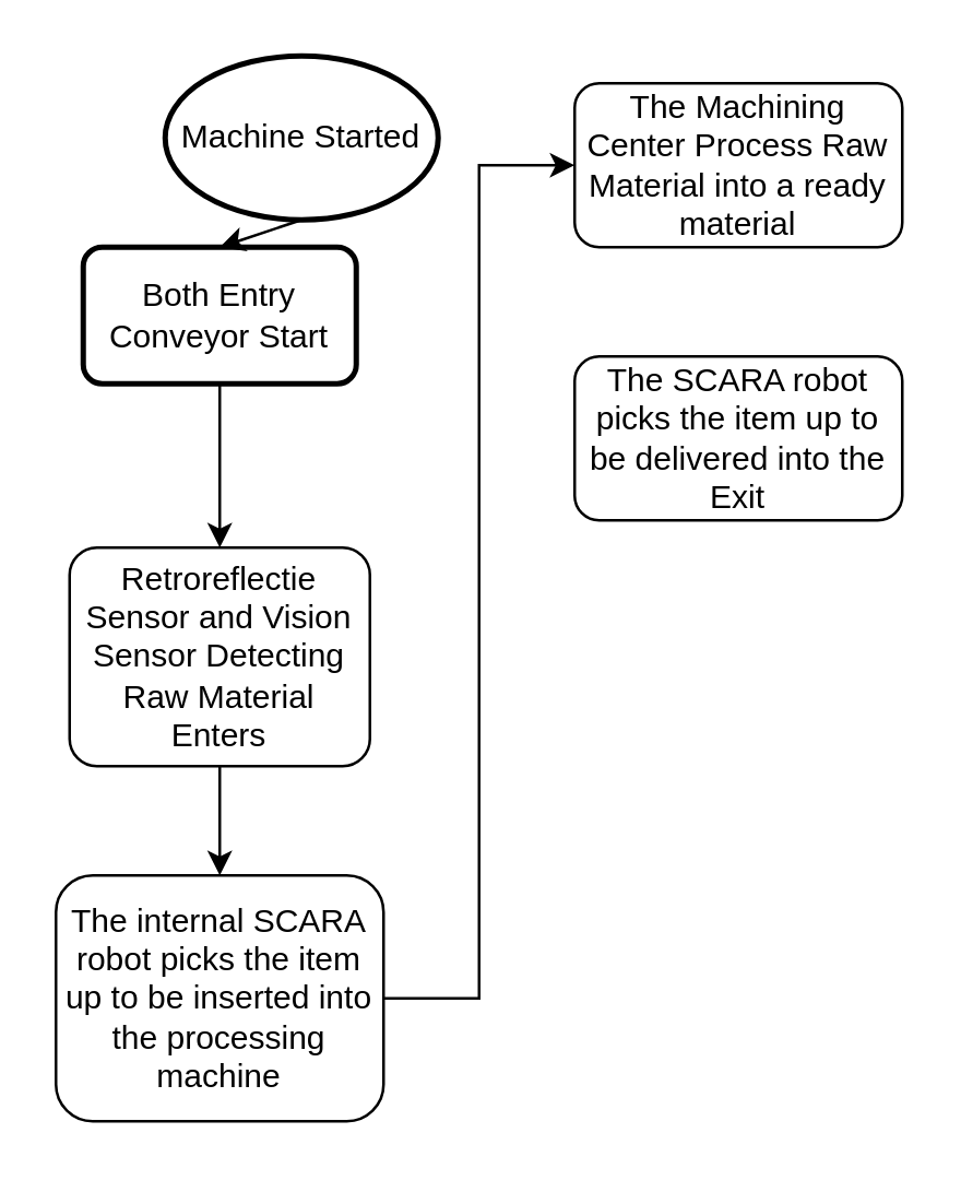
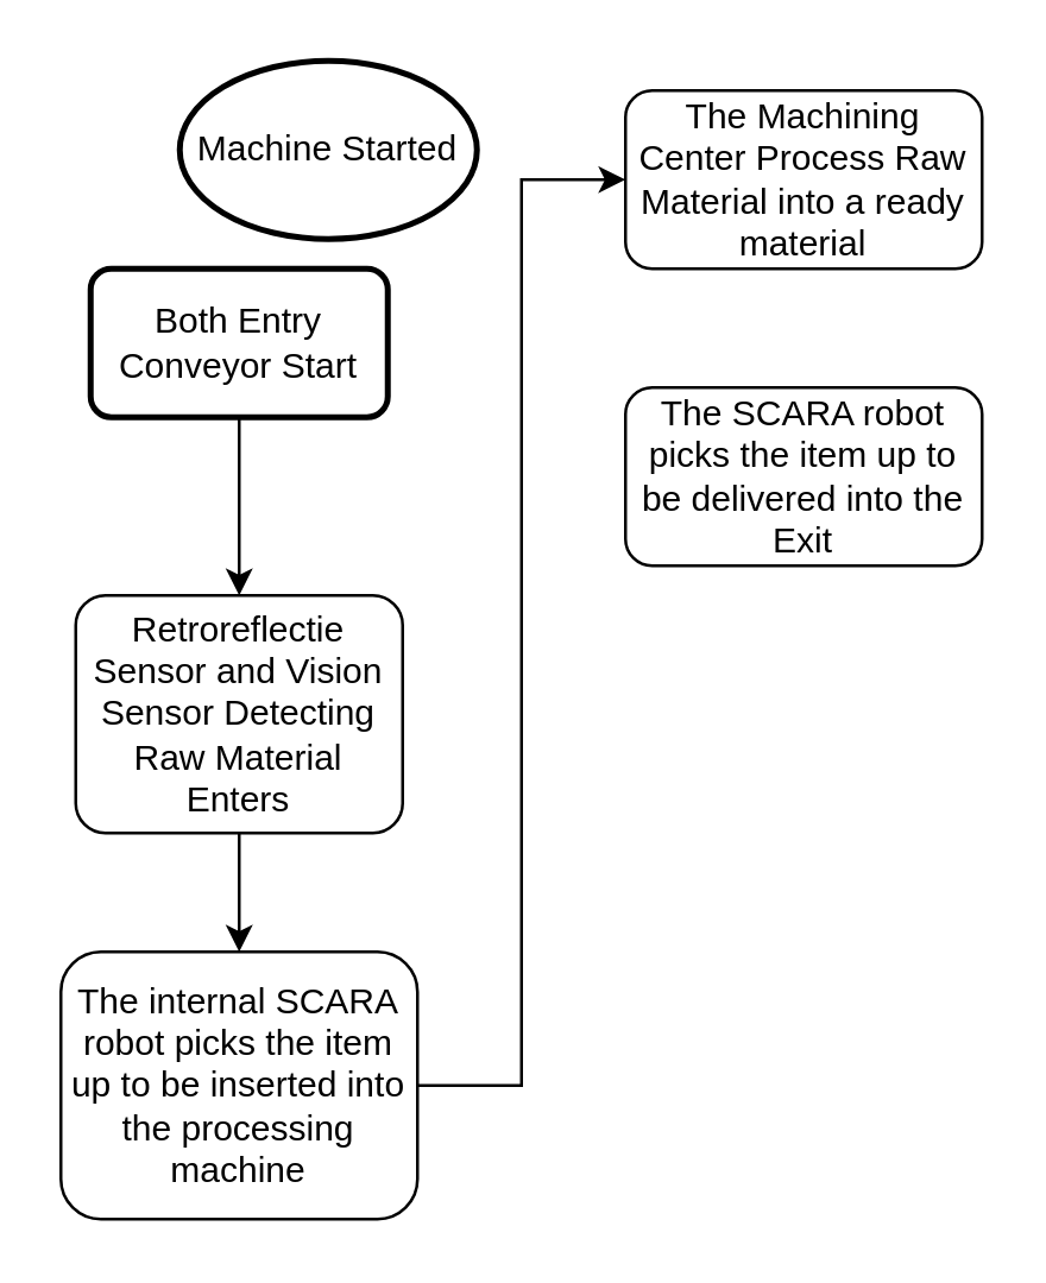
  <mxCell id="0" />
  <mxCell id="1" parent="0" />
  <mxCell id="2" style="edgeStyle=orthogonalEdgeStyle;rounded=0;orthogonalLoop=1;jettySize=auto;html=1;exitX=0.5;exitY=1;exitDx=0;exitDy=0;entryX=0.5;entryY=0;entryDx=0;entryDy=0;" parent="1" source="3" edge="1"><mxGeometry relative="1" as="geometry"><mxPoint x="80" y="200" as="targetPoint" /></mxGeometry></mxCell>
  <mxCell id="3" value="Both Entry Conveyor Start" style="rounded=1;whiteSpace=wrap;html=1;absoluteArcSize=1;arcSize=14;strokeWidth=2;" parent="1" vertex="1"><mxGeometry x="30" y="90" width="100" height="50" as="geometry" /></mxCell>
- <mxCell id="4" value="" style="endArrow=classic;html=1;rounded=0;exitX=0.5;exitY=1;exitDx=0;exitDy=0;entryX=0.5;entryY=0;entryDx=0;entryDy=0;exitPerimeter=0;" parent="1" source="5" target="3" edge="1"><mxGeometry width="50" height="50" relative="1" as="geometry"><mxPoint x="80" y="100" as="sourcePoint" /><mxPoint x="330" y="210" as="targetPoint" /></mxGeometry></mxCell>
  <mxCell id="5" value="Machine Started" style="strokeWidth=2;html=1;shape=mxgraph.flowchart.start_1;whiteSpace=wrap;" parent="1" vertex="1"><mxGeometry x="60" y="20" width="100" height="60" as="geometry" /></mxCell>
  <mxCell id="6" style="edgeStyle=orthogonalEdgeStyle;rounded=0;orthogonalLoop=1;jettySize=auto;html=1;exitX=0.5;exitY=1;exitDx=0;exitDy=0;" edge="1" parent="1" source="7" target="9"><mxGeometry relative="1" as="geometry" /></mxCell>
  <mxCell id="7" value="Retroreflectie Sensor and Vision Sensor Detecting Raw Material Enters" style="rounded=1;whiteSpace=wrap;html=1;absoluteArcSize=1;" vertex="1" parent="1"><mxGeometry x="25" y="200" width="110" height="80" as="geometry" /></mxCell>
  <mxCell id="8" style="edgeStyle=orthogonalEdgeStyle;rounded=0;orthogonalLoop=1;jettySize=auto;html=1;exitX=1;exitY=0.5;exitDx=0;exitDy=0;entryX=0;entryY=0.5;entryDx=0;entryDy=0;" edge="1" parent="1" source="9" target="10"><mxGeometry relative="1" as="geometry" /></mxCell>
  <mxCell id="9" value="The internal SCARA robot picks the item up to be inserted into the processing machine" style="rounded=1;whiteSpace=wrap;html=1;" vertex="1" parent="1"><mxGeometry x="20" y="320" width="120" height="90" as="geometry" /></mxCell>
  <mxCell id="10" value="The Machining Center Process Raw Material into a ready material" style="rounded=1;whiteSpace=wrap;html=1;" vertex="1" parent="1"><mxGeometry x="210" y="30" width="120" height="60" as="geometry" /></mxCell>
  <mxCell id="11" value="The SCARA robot picks the item up to be delivered into the Exit" style="rounded=1;whiteSpace=wrap;html=1;" vertex="1" parent="1"><mxGeometry x="210" y="130" width="120" height="60" as="geometry" /></mxCell>
